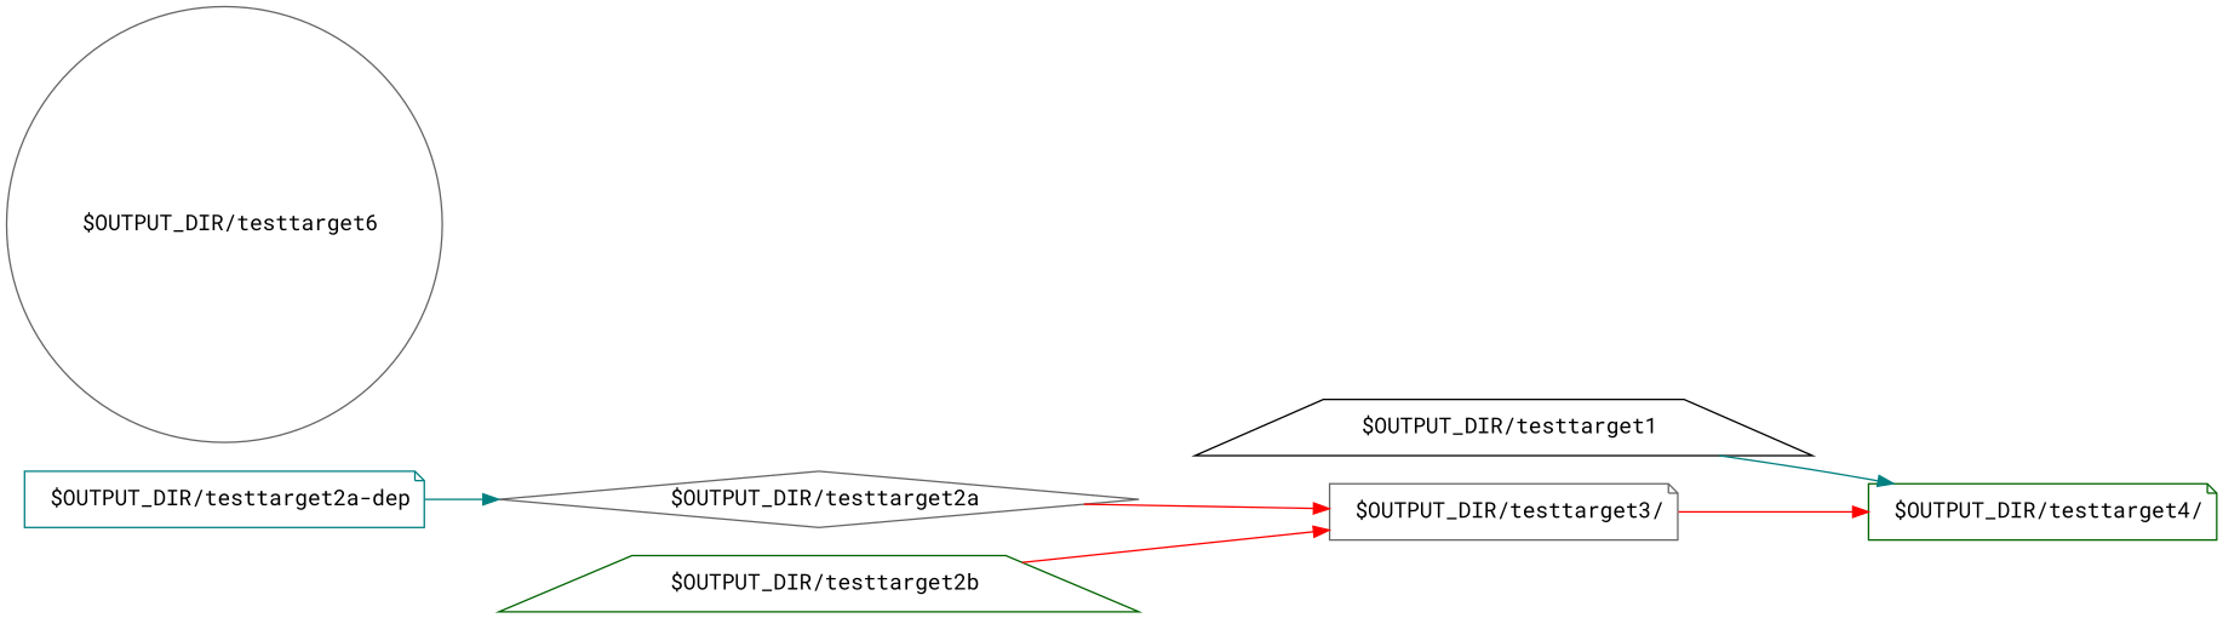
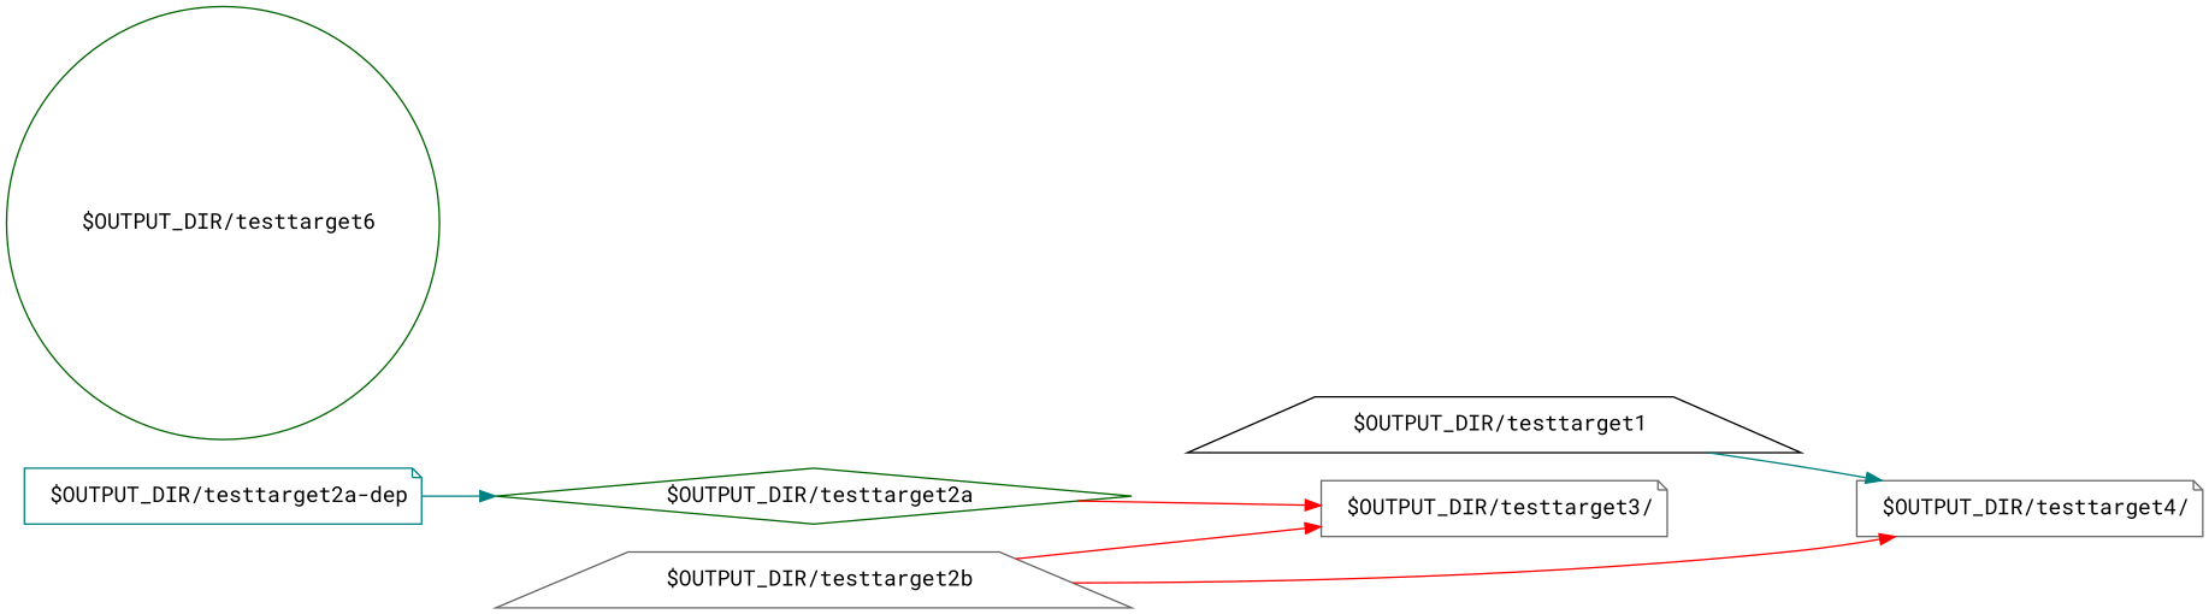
  digraph {
    fontname="Roboto Mono"
    rankdir=LR
    node [color=gray40 fontname="Roboto Mono" shape=note]
    edge [color=red fontname="Roboto Mono"]
    n1 [color=black label=" $OUTPUT_DIR/testtarget1" shape=trapezium]
-   n2 [color=darkgreen label=" $OUTPUT_DIR/testtarget4/"]
-   n3 [label=" $OUTPUT_DIR/testtarget2a" shape=diamond]
+   n2 [label=" $OUTPUT_DIR/testtarget4/"]
+   n3 [color=darkgreen label=" $OUTPUT_DIR/testtarget2a" shape=diamond]
    n4 [label=" $OUTPUT_DIR/testtarget3/"]
-   n5 [color=darkgreen label=" $OUTPUT_DIR/testtarget2b" shape=trapezium]
+   n5 [label=" $OUTPUT_DIR/testtarget2b" shape=trapezium]
    n6 [color=teal label=" $OUTPUT_DIR/testtarget2a-dep"]
-   n7 [label=" $OUTPUT_DIR/testtarget6" shape=circle]
+   n7 [color=darkgreen label=" $OUTPUT_DIR/testtarget6" shape=circle]
    n1 -> n2 [color=teal]
    n3 -> n4
-   n4 -> n2
+   n5 -> n2
    n5 -> n4
    n6 -> n3 [color=teal]
  }
